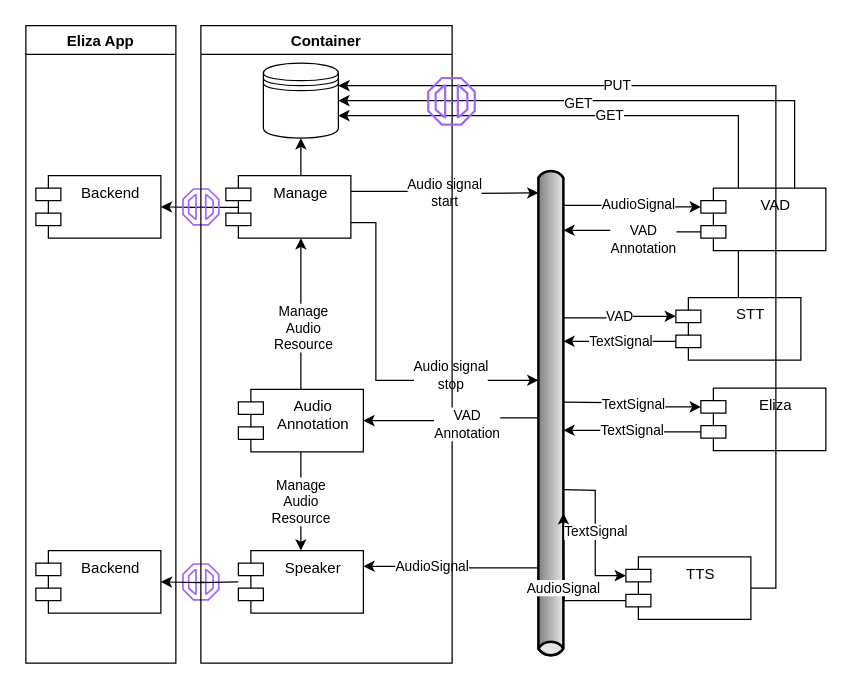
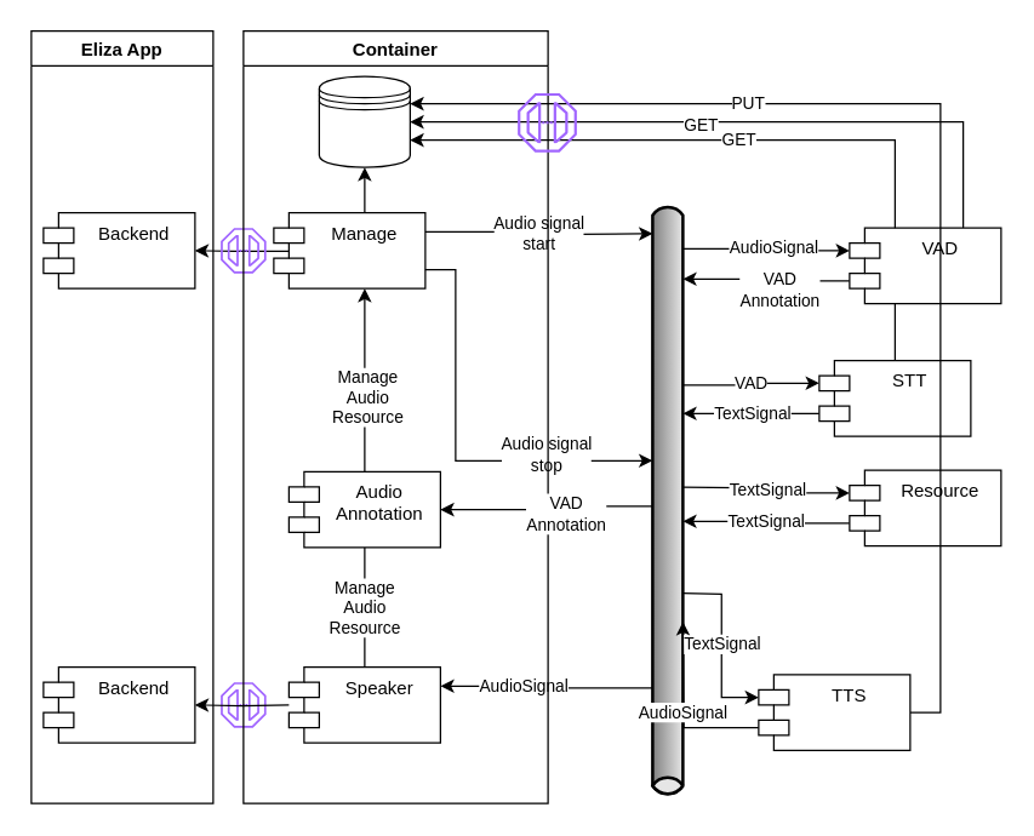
  <mxCell id="0" />
  <mxCell id="1" parent="0" />
  <mxCell id="2" value="" style="sketch=0;outlineConnect=0;fontColor=#232F3E;gradientColor=none;fillColor=#A166FF;strokeColor=none;dashed=0;verticalLabelPosition=bottom;verticalAlign=top;align=center;html=1;fontSize=12;fontStyle=0;aspect=fixed;pointerEvents=1;shape=mxgraph.aws4.endpoint;" parent="1" vertex="1"><mxGeometry x="145" y="450" width="30" height="30" as="geometry" /></mxCell>
  <mxCell id="3" style="edgeStyle=orthogonalEdgeStyle;rounded=0;orthogonalLoop=1;jettySize=auto;html=1;exitX=0.105;exitY=0.507;exitDx=0;exitDy=0;entryX=1;entryY=0.5;entryDx=0;entryDy=0;exitPerimeter=0;" parent="1" source="6" target="41" edge="1"><mxGeometry relative="1" as="geometry" /></mxCell>
  <mxCell id="4" value="Audio signal&lt;br&gt;start" style="edgeStyle=orthogonalEdgeStyle;rounded=0;orthogonalLoop=1;jettySize=auto;html=1;exitX=1;exitY=0.25;exitDx=0;exitDy=0;entryX=0;entryY=1;entryDx=80;entryDy=0;entryPerimeter=0;" parent="1" source="6" edge="1"><mxGeometry relative="1" as="geometry"><mxPoint x="430" y="153.75" as="targetPoint" /></mxGeometry></mxCell>
  <mxCell id="5" style="edgeStyle=orthogonalEdgeStyle;rounded=0;orthogonalLoop=1;jettySize=auto;html=1;exitX=0.5;exitY=0;exitDx=0;exitDy=0;entryX=0.5;entryY=1;entryDx=0;entryDy=0;" parent="1" source="6" target="35" edge="1"><mxGeometry relative="1" as="geometry" /></mxCell>
  <mxCell id="6" value="Manage&#10;" style="shape=module;align=left;spacingLeft=20;align=center;verticalAlign=top;" parent="1" vertex="1"><mxGeometry x="180" y="140" width="100" height="50" as="geometry" /></mxCell>
  <mxCell id="7" value="" style="sketch=0;outlineConnect=0;fontColor=#232F3E;gradientColor=none;fillColor=#A166FF;strokeColor=none;dashed=0;verticalLabelPosition=bottom;verticalAlign=top;align=center;html=1;fontSize=12;fontStyle=0;aspect=fixed;pointerEvents=1;shape=mxgraph.aws4.endpoint;" parent="1" vertex="1"><mxGeometry x="145" y="150" width="30" height="30" as="geometry" /></mxCell>
  <mxCell id="8" style="edgeStyle=orthogonalEdgeStyle;rounded=0;orthogonalLoop=1;jettySize=auto;html=1;entryX=0;entryY=0;entryDx=0;entryDy=15;entryPerimeter=0;exitX=0;exitY=0;exitDx=30;exitDy=0;exitPerimeter=0;" parent="1" source="13" target="23" edge="1"><mxGeometry relative="1" as="geometry"><mxPoint x="450" y="165" as="sourcePoint" /></mxGeometry></mxCell>
  <mxCell id="9" value="AudioSignal" style="edgeLabel;html=1;align=center;verticalAlign=middle;resizable=0;points=[];" parent="8" vertex="1" connectable="0"><mxGeometry x="-0.154" y="1" relative="1" as="geometry"><mxPoint x="12" as="offset" /></mxGeometry></mxCell>
  <mxCell id="10" value="VAD" style="edgeStyle=orthogonalEdgeStyle;rounded=0;orthogonalLoop=1;jettySize=auto;html=1;exitX=0;exitY=0;exitDx=120;exitDy=0;exitPerimeter=0;entryX=0;entryY=0;entryDx=0;entryDy=15;entryPerimeter=0;" parent="1" source="13" target="21" edge="1"><mxGeometry relative="1" as="geometry"><mxPoint x="450" y="252.5" as="sourcePoint" /></mxGeometry></mxCell>
  <mxCell id="11" style="edgeStyle=orthogonalEdgeStyle;rounded=0;orthogonalLoop=1;jettySize=auto;html=1;exitX=0;exitY=1;exitDx=320;exitDy=0;exitPerimeter=0;entryX=1;entryY=0.25;entryDx=0;entryDy=0;" parent="1" source="13" target="39" edge="1"><mxGeometry relative="1" as="geometry" /></mxCell>
  <mxCell id="12" value="AudioSignal" style="edgeLabel;html=1;align=center;verticalAlign=middle;resizable=0;points=[];" parent="11" vertex="1" connectable="0"><mxGeometry x="0.227" relative="1" as="geometry"><mxPoint as="offset" /></mxGeometry></mxCell>
  <mxCell id="13" value="" style="strokeWidth=2;strokeColor=#000000;dashed=0;align=center;html=1;fontSize=8;shape=mxgraph.eip.messageChannel;rotation=90;" parent="1" vertex="1"><mxGeometry x="243.75" y="320" width="392.5" height="20" as="geometry" /></mxCell>
  <mxCell id="14" style="edgeStyle=orthogonalEdgeStyle;rounded=0;orthogonalLoop=1;jettySize=auto;html=1;exitX=0;exitY=0;exitDx=0;exitDy=35;exitPerimeter=0;entryX=0;entryY=0;entryDx=50;entryDy=0;entryPerimeter=0;" parent="1" source="23" target="13" edge="1"><mxGeometry relative="1" as="geometry"><mxPoint x="450" y="190" as="targetPoint" /></mxGeometry></mxCell>
  <mxCell id="15" value="VAD&lt;br&gt;Annotation" style="edgeLabel;html=1;align=center;verticalAlign=middle;resizable=0;points=[];" parent="14" vertex="1" connectable="0"><mxGeometry x="-0.311" relative="1" as="geometry"><mxPoint x="-9" y="5" as="offset" /></mxGeometry></mxCell>
  <mxCell id="16" style="edgeStyle=orthogonalEdgeStyle;rounded=0;orthogonalLoop=1;jettySize=auto;html=1;exitX=0.75;exitY=0;exitDx=0;exitDy=0;entryX=1;entryY=0.5;entryDx=0;entryDy=0;" parent="1" source="23" target="35" edge="1"><mxGeometry relative="1" as="geometry" /></mxCell>
  <mxCell id="17" value="GET" style="edgeLabel;html=1;align=center;verticalAlign=middle;resizable=0;points=[];" parent="16" vertex="1" connectable="0"><mxGeometry x="0.124" y="1" relative="1" as="geometry"><mxPoint as="offset" /></mxGeometry></mxCell>
  <mxCell id="18" value="TextSignal" style="edgeStyle=orthogonalEdgeStyle;rounded=0;orthogonalLoop=1;jettySize=auto;html=1;exitX=0;exitY=0;exitDx=0;exitDy=35;exitPerimeter=0;entryX=0;entryY=0;entryDx=110;entryDy=0;entryPerimeter=0;" parent="1" source="21" edge="1"><mxGeometry relative="1" as="geometry"><mxPoint x="450" y="272.5" as="targetPoint" /></mxGeometry></mxCell>
  <mxCell id="19" style="edgeStyle=orthogonalEdgeStyle;rounded=0;orthogonalLoop=1;jettySize=auto;html=1;exitX=0.5;exitY=0;exitDx=0;exitDy=0;entryX=1;entryY=0.7;entryDx=0;entryDy=0;" parent="1" source="21" target="35" edge="1"><mxGeometry relative="1" as="geometry" /></mxCell>
  <mxCell id="20" value="GET" style="edgeLabel;html=1;align=center;verticalAlign=middle;resizable=0;points=[];" parent="19" vertex="1" connectable="0"><mxGeometry x="0.07" y="-1" relative="1" as="geometry"><mxPoint as="offset" /></mxGeometry></mxCell>
  <mxCell id="21" value="STT&#10;" style="shape=module;align=left;spacingLeft=20;align=center;verticalAlign=top;" parent="1" vertex="1"><mxGeometry x="540" y="237.5" width="100" height="50" as="geometry" /></mxCell>
  <mxCell id="22" value="Audio signal&lt;br&gt;stop" style="edgeStyle=orthogonalEdgeStyle;rounded=0;orthogonalLoop=1;jettySize=auto;html=1;exitX=1;exitY=0.75;exitDx=0;exitDy=0;entryX=0;entryY=1;entryDx=170;entryDy=0;entryPerimeter=0;" parent="1" source="6" target="13" edge="1"><mxGeometry x="0.493" y="4" relative="1" as="geometry"><mxPoint x="430" y="178" as="targetPoint" /><mxPoint x="350" y="162.5" as="sourcePoint" /><Array as="points"><mxPoint x="300" y="178" /><mxPoint x="300" y="304" /></Array><mxPoint as="offset" /></mxGeometry></mxCell>
  <mxCell id="23" value="VAD&#10;" style="shape=module;align=left;spacingLeft=20;align=center;verticalAlign=top;" parent="1" vertex="1"><mxGeometry x="560" y="150" width="100" height="50" as="geometry" /></mxCell>
  <mxCell id="24" style="edgeStyle=orthogonalEdgeStyle;rounded=0;orthogonalLoop=1;jettySize=auto;html=1;" parent="1" target="25" edge="1"><mxGeometry relative="1" as="geometry"><mxPoint x="190" y="465" as="sourcePoint" /><mxPoint x="190" y="465" as="targetPoint" /></mxGeometry></mxCell>
  <mxCell id="25" value="Backend&#10;" style="shape=module;align=left;spacingLeft=20;align=center;verticalAlign=top;" parent="1" vertex="1"><mxGeometry x="28" y="440" width="100" height="50" as="geometry" /></mxCell>
  <mxCell id="26" value="TextSignal" style="edgeStyle=orthogonalEdgeStyle;rounded=0;orthogonalLoop=1;jettySize=auto;html=1;exitX=0;exitY=0;exitDx=120;exitDy=0;exitPerimeter=0;entryX=0;entryY=0;entryDx=0;entryDy=15;entryPerimeter=0;" parent="1" target="28" edge="1"><mxGeometry relative="1" as="geometry"><mxPoint x="450" y="321.25" as="sourcePoint" /></mxGeometry></mxCell>
  <mxCell id="27" value="TextSignal" style="edgeStyle=orthogonalEdgeStyle;rounded=0;orthogonalLoop=1;jettySize=auto;html=1;exitX=0;exitY=0;exitDx=0;exitDy=35;exitPerimeter=0;entryX=0;entryY=0;entryDx=210;entryDy=0;entryPerimeter=0;" parent="1" source="28" target="13" edge="1"><mxGeometry relative="1" as="geometry"><mxPoint x="450" y="340" as="targetPoint" /></mxGeometry></mxCell>
- <mxCell id="28" value="Eliza" style="shape=module;align=left;spacingLeft=20;align=center;verticalAlign=top;" parent="1" vertex="1"><mxGeometry x="560" y="310" width="100" height="50" as="geometry" /></mxCell>
+ <mxCell id="28" value="Resource" style="shape=module;align=left;spacingLeft=20;align=center;verticalAlign=top;" parent="1" vertex="1"><mxGeometry x="560" y="310" width="100" height="50" as="geometry" /></mxCell>
  <mxCell id="29" value="TextSignal" style="edgeStyle=orthogonalEdgeStyle;rounded=0;orthogonalLoop=1;jettySize=auto;html=1;exitX=0;exitY=0;exitDx=120;exitDy=0;exitPerimeter=0;entryX=0;entryY=0;entryDx=0;entryDy=15;entryPerimeter=0;" parent="1" target="33" edge="1"><mxGeometry relative="1" as="geometry"><mxPoint x="450" y="391.25" as="sourcePoint" /></mxGeometry></mxCell>
  <mxCell id="30" value="AudioSignal" style="edgeStyle=orthogonalEdgeStyle;rounded=0;orthogonalLoop=1;jettySize=auto;html=1;exitX=0;exitY=0;exitDx=0;exitDy=35;exitPerimeter=0;entryX=0;entryY=0;entryDx=110;entryDy=0;entryPerimeter=0;" parent="1" source="33" edge="1"><mxGeometry relative="1" as="geometry"><mxPoint x="450" y="410" as="targetPoint" /></mxGeometry></mxCell>
  <mxCell id="31" style="edgeStyle=orthogonalEdgeStyle;rounded=0;orthogonalLoop=1;jettySize=auto;html=1;exitX=1;exitY=0.5;exitDx=0;exitDy=0;entryX=1;entryY=0.3;entryDx=0;entryDy=0;" edge="1" parent="1" source="33" target="35"><mxGeometry relative="1" as="geometry" /></mxCell>
  <mxCell id="32" value="PUT" style="edgeLabel;html=1;align=center;verticalAlign=middle;resizable=0;points=[];" vertex="1" connectable="0" parent="31"><mxGeometry x="0.426" y="-1" relative="1" as="geometry"><mxPoint as="offset" /></mxGeometry></mxCell>
  <mxCell id="33" value="TTS" style="shape=module;align=left;spacingLeft=20;align=center;verticalAlign=top;" parent="1" vertex="1"><mxGeometry x="500" y="445" width="100" height="50" as="geometry" /></mxCell>
  <mxCell id="34" value="Container" style="swimlane;" parent="1" vertex="1"><mxGeometry x="160" y="20" width="201" height="510" as="geometry" /></mxCell>
  <mxCell id="35" value="" style="shape=datastore;whiteSpace=wrap;html=1;" parent="34" vertex="1"><mxGeometry x="50" y="30" width="60" height="60" as="geometry" /></mxCell>
  <mxCell id="36" value="" style="sketch=0;outlineConnect=0;fontColor=#232F3E;gradientColor=none;fillColor=#A166FF;strokeColor=none;dashed=0;verticalLabelPosition=bottom;verticalAlign=top;align=center;html=1;fontSize=12;fontStyle=0;aspect=fixed;pointerEvents=1;shape=mxgraph.aws4.endpoint;" parent="34" vertex="1"><mxGeometry x="181" y="41" width="39" height="39" as="geometry" /></mxCell>
- <mxCell id="37" value="Manage&lt;br&gt;Audio&lt;br&gt;Resource" style="edgeStyle=orthogonalEdgeStyle;rounded=0;orthogonalLoop=1;jettySize=auto;html=1;exitX=0.5;exitY=1;exitDx=0;exitDy=0;entryX=0.5;entryY=0;entryDx=0;entryDy=0;" parent="34" source="38" target="39" edge="1"><mxGeometry relative="1" as="geometry" /></mxCell>
+ <mxCell id="37" value="Manage&lt;br&gt;Audio&lt;br&gt;Resource" style="edgeStyle=orthogonalEdgeStyle;rounded=0;orthogonalLoop=1;jettySize=auto;html=1;exitX=0.5;exitY=1;exitDx=0;exitDy=0;entryX=0.5;entryY=0;entryDx=0;entryDy=0;endArrow=none;" parent="34" source="38" target="39" edge="1"><mxGeometry relative="1" as="geometry" /></mxCell>
  <mxCell id="38" value="Audio&#10;Annotation" style="shape=module;align=left;spacingLeft=20;align=center;verticalAlign=top;" parent="34" vertex="1"><mxGeometry x="30" y="291" width="100" height="50" as="geometry" /></mxCell>
  <mxCell id="39" value="Speaker" style="shape=module;align=left;spacingLeft=20;align=center;verticalAlign=top;" parent="34" vertex="1"><mxGeometry x="30" y="420" width="100" height="50" as="geometry" /></mxCell>
  <mxCell id="40" value="Eliza App" style="swimlane;" parent="1" vertex="1"><mxGeometry x="20" y="20" width="120" height="510" as="geometry" /></mxCell>
  <mxCell id="41" value="Backend&#10;" style="shape=module;align=left;spacingLeft=20;align=center;verticalAlign=top;" parent="40" vertex="1"><mxGeometry x="8" y="120" width="100" height="50" as="geometry" /></mxCell>
  <mxCell id="42" style="edgeStyle=orthogonalEdgeStyle;rounded=0;orthogonalLoop=1;jettySize=auto;html=1;entryX=1;entryY=0.5;entryDx=0;entryDy=0;exitX=0;exitY=1;exitDx=200;exitDy=0;exitPerimeter=0;" parent="1" source="13" target="38" edge="1"><mxGeometry relative="1" as="geometry"><mxPoint x="460" y="193.75" as="targetPoint" /><mxPoint x="430" y="355" as="sourcePoint" /></mxGeometry></mxCell>
  <mxCell id="43" value="VAD&lt;br&gt;Annotation" style="edgeLabel;html=1;align=center;verticalAlign=middle;resizable=0;points=[];" parent="42" vertex="1" connectable="0"><mxGeometry x="-0.311" relative="1" as="geometry"><mxPoint x="-9" y="5" as="offset" /></mxGeometry></mxCell>
  <mxCell id="44" style="edgeStyle=orthogonalEdgeStyle;rounded=0;orthogonalLoop=1;jettySize=auto;html=1;exitX=0.5;exitY=0;exitDx=0;exitDy=0;" parent="1" source="38" edge="1"><mxGeometry relative="1" as="geometry"><mxPoint x="240" y="190" as="targetPoint" /></mxGeometry></mxCell>
  <mxCell id="45" value="Manage&lt;br&gt;Audio&lt;br&gt;Resource" style="edgeLabel;html=1;align=center;verticalAlign=middle;resizable=0;points=[];" parent="44" vertex="1" connectable="0"><mxGeometry x="-0.171" y="-1" relative="1" as="geometry"><mxPoint as="offset" /></mxGeometry></mxCell>
